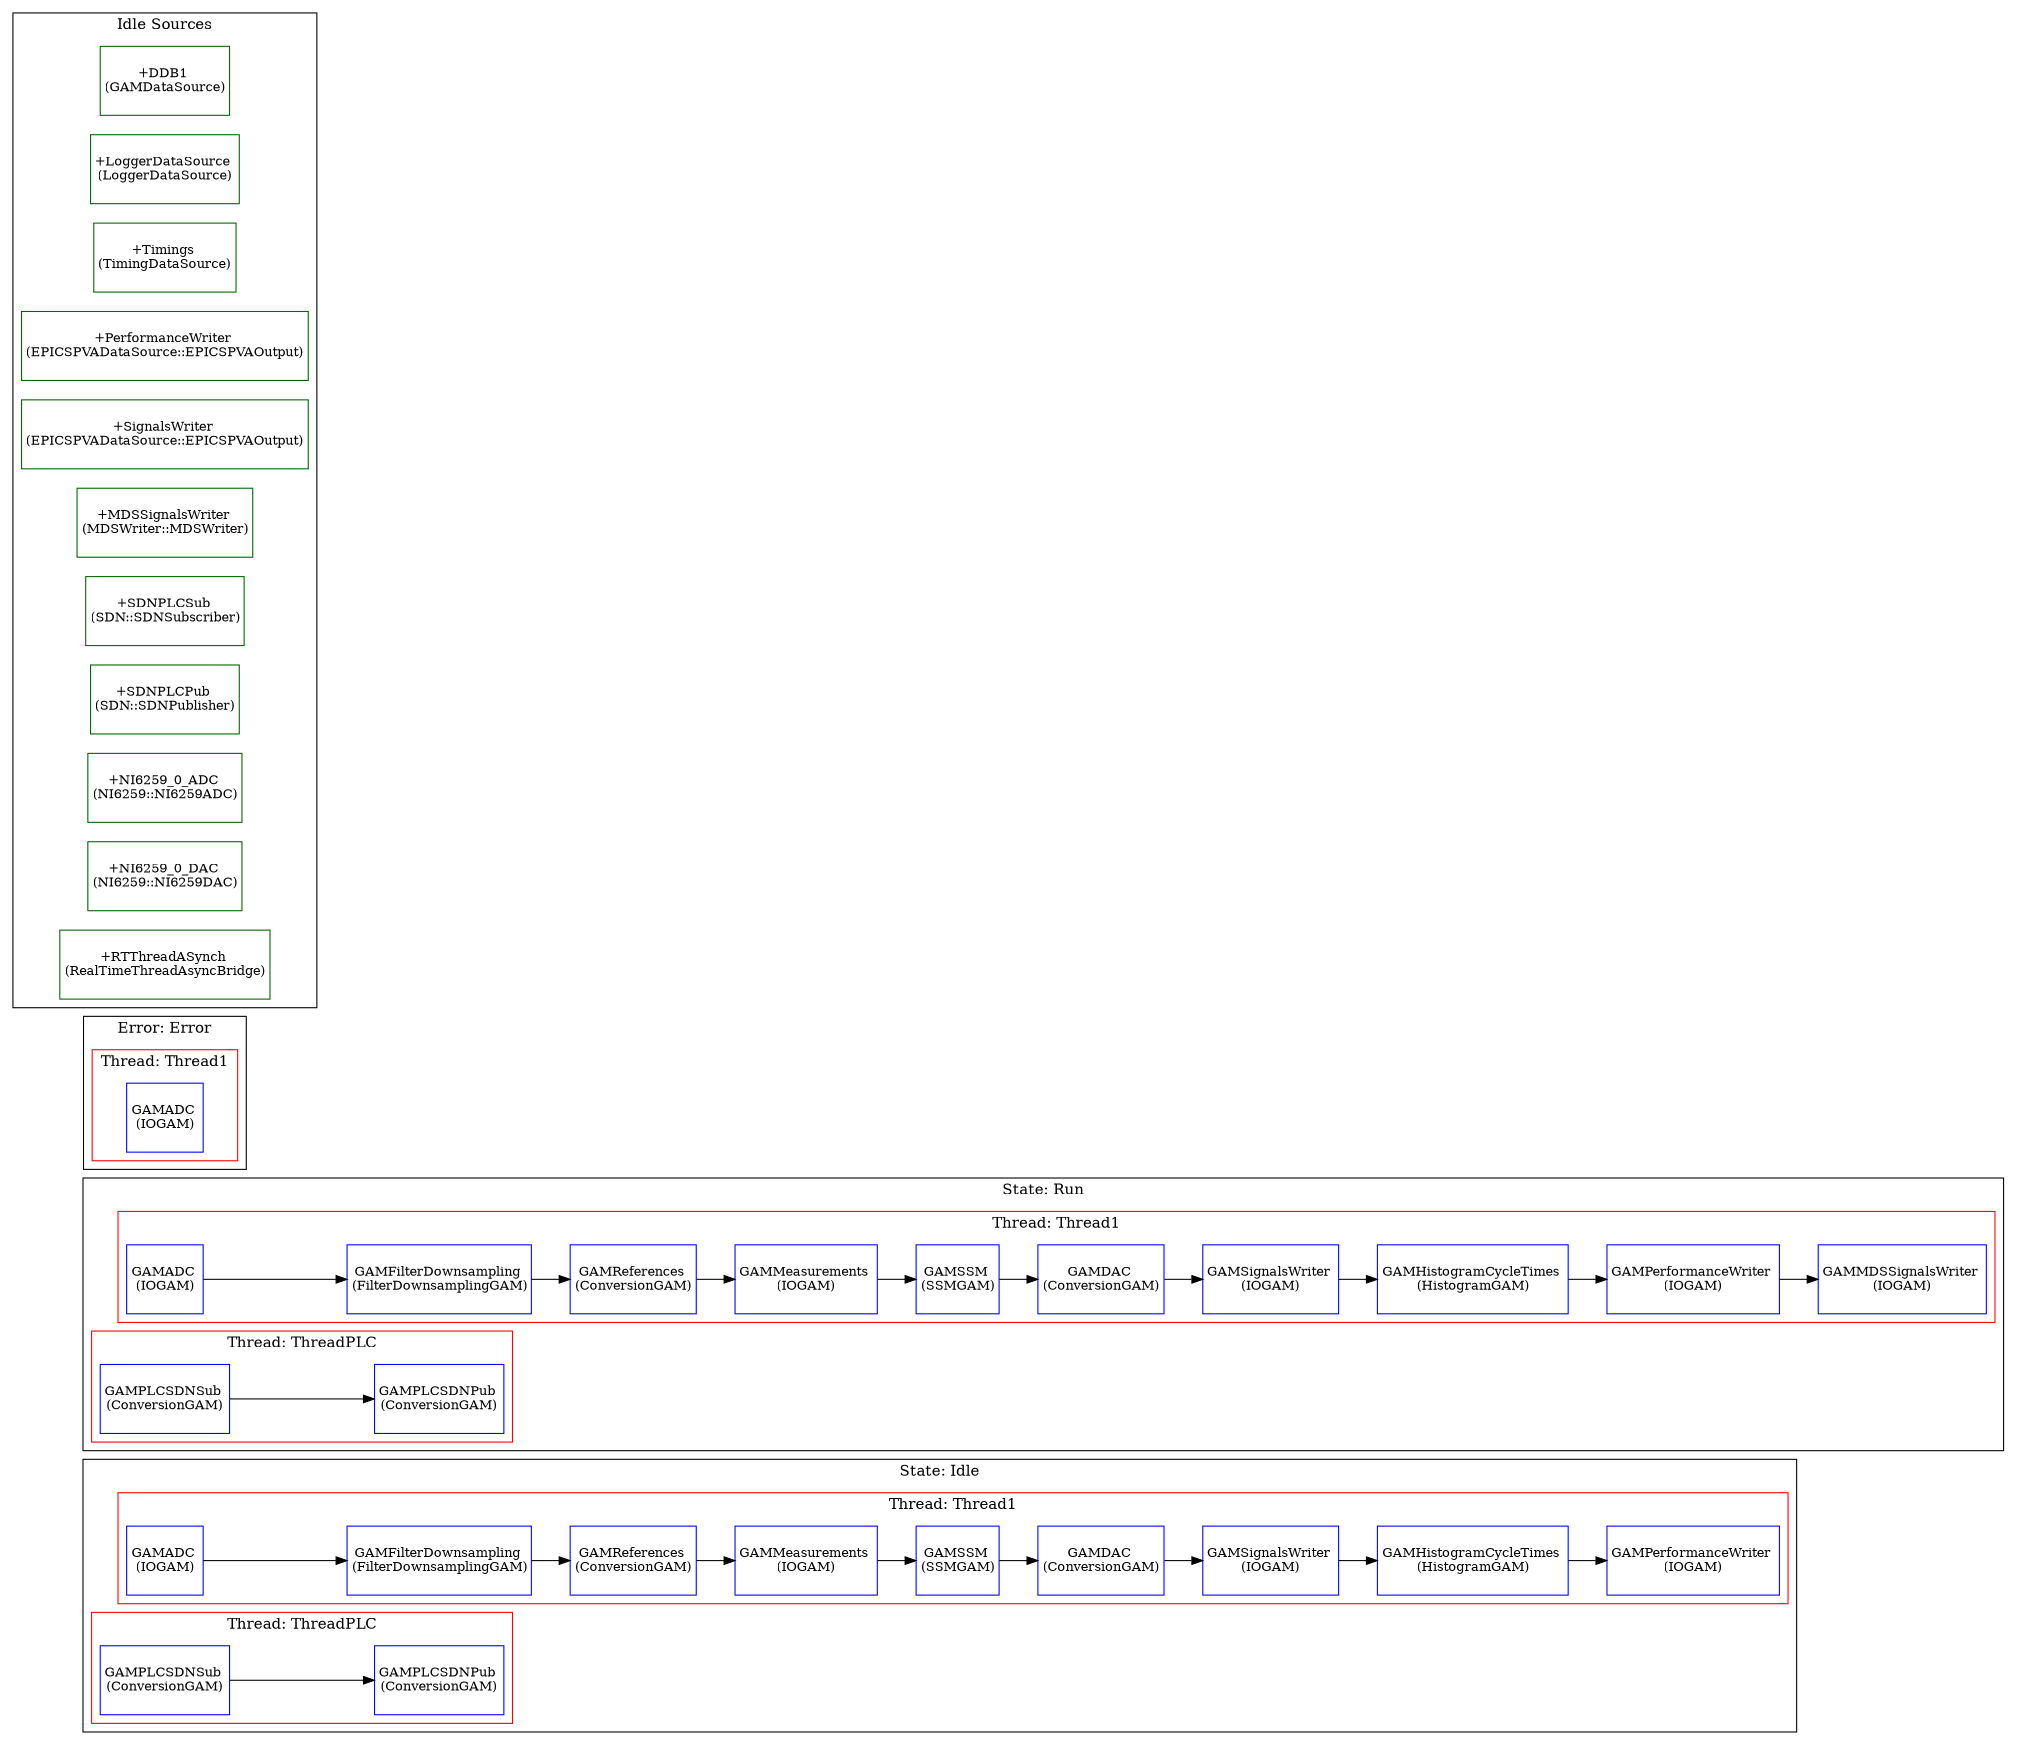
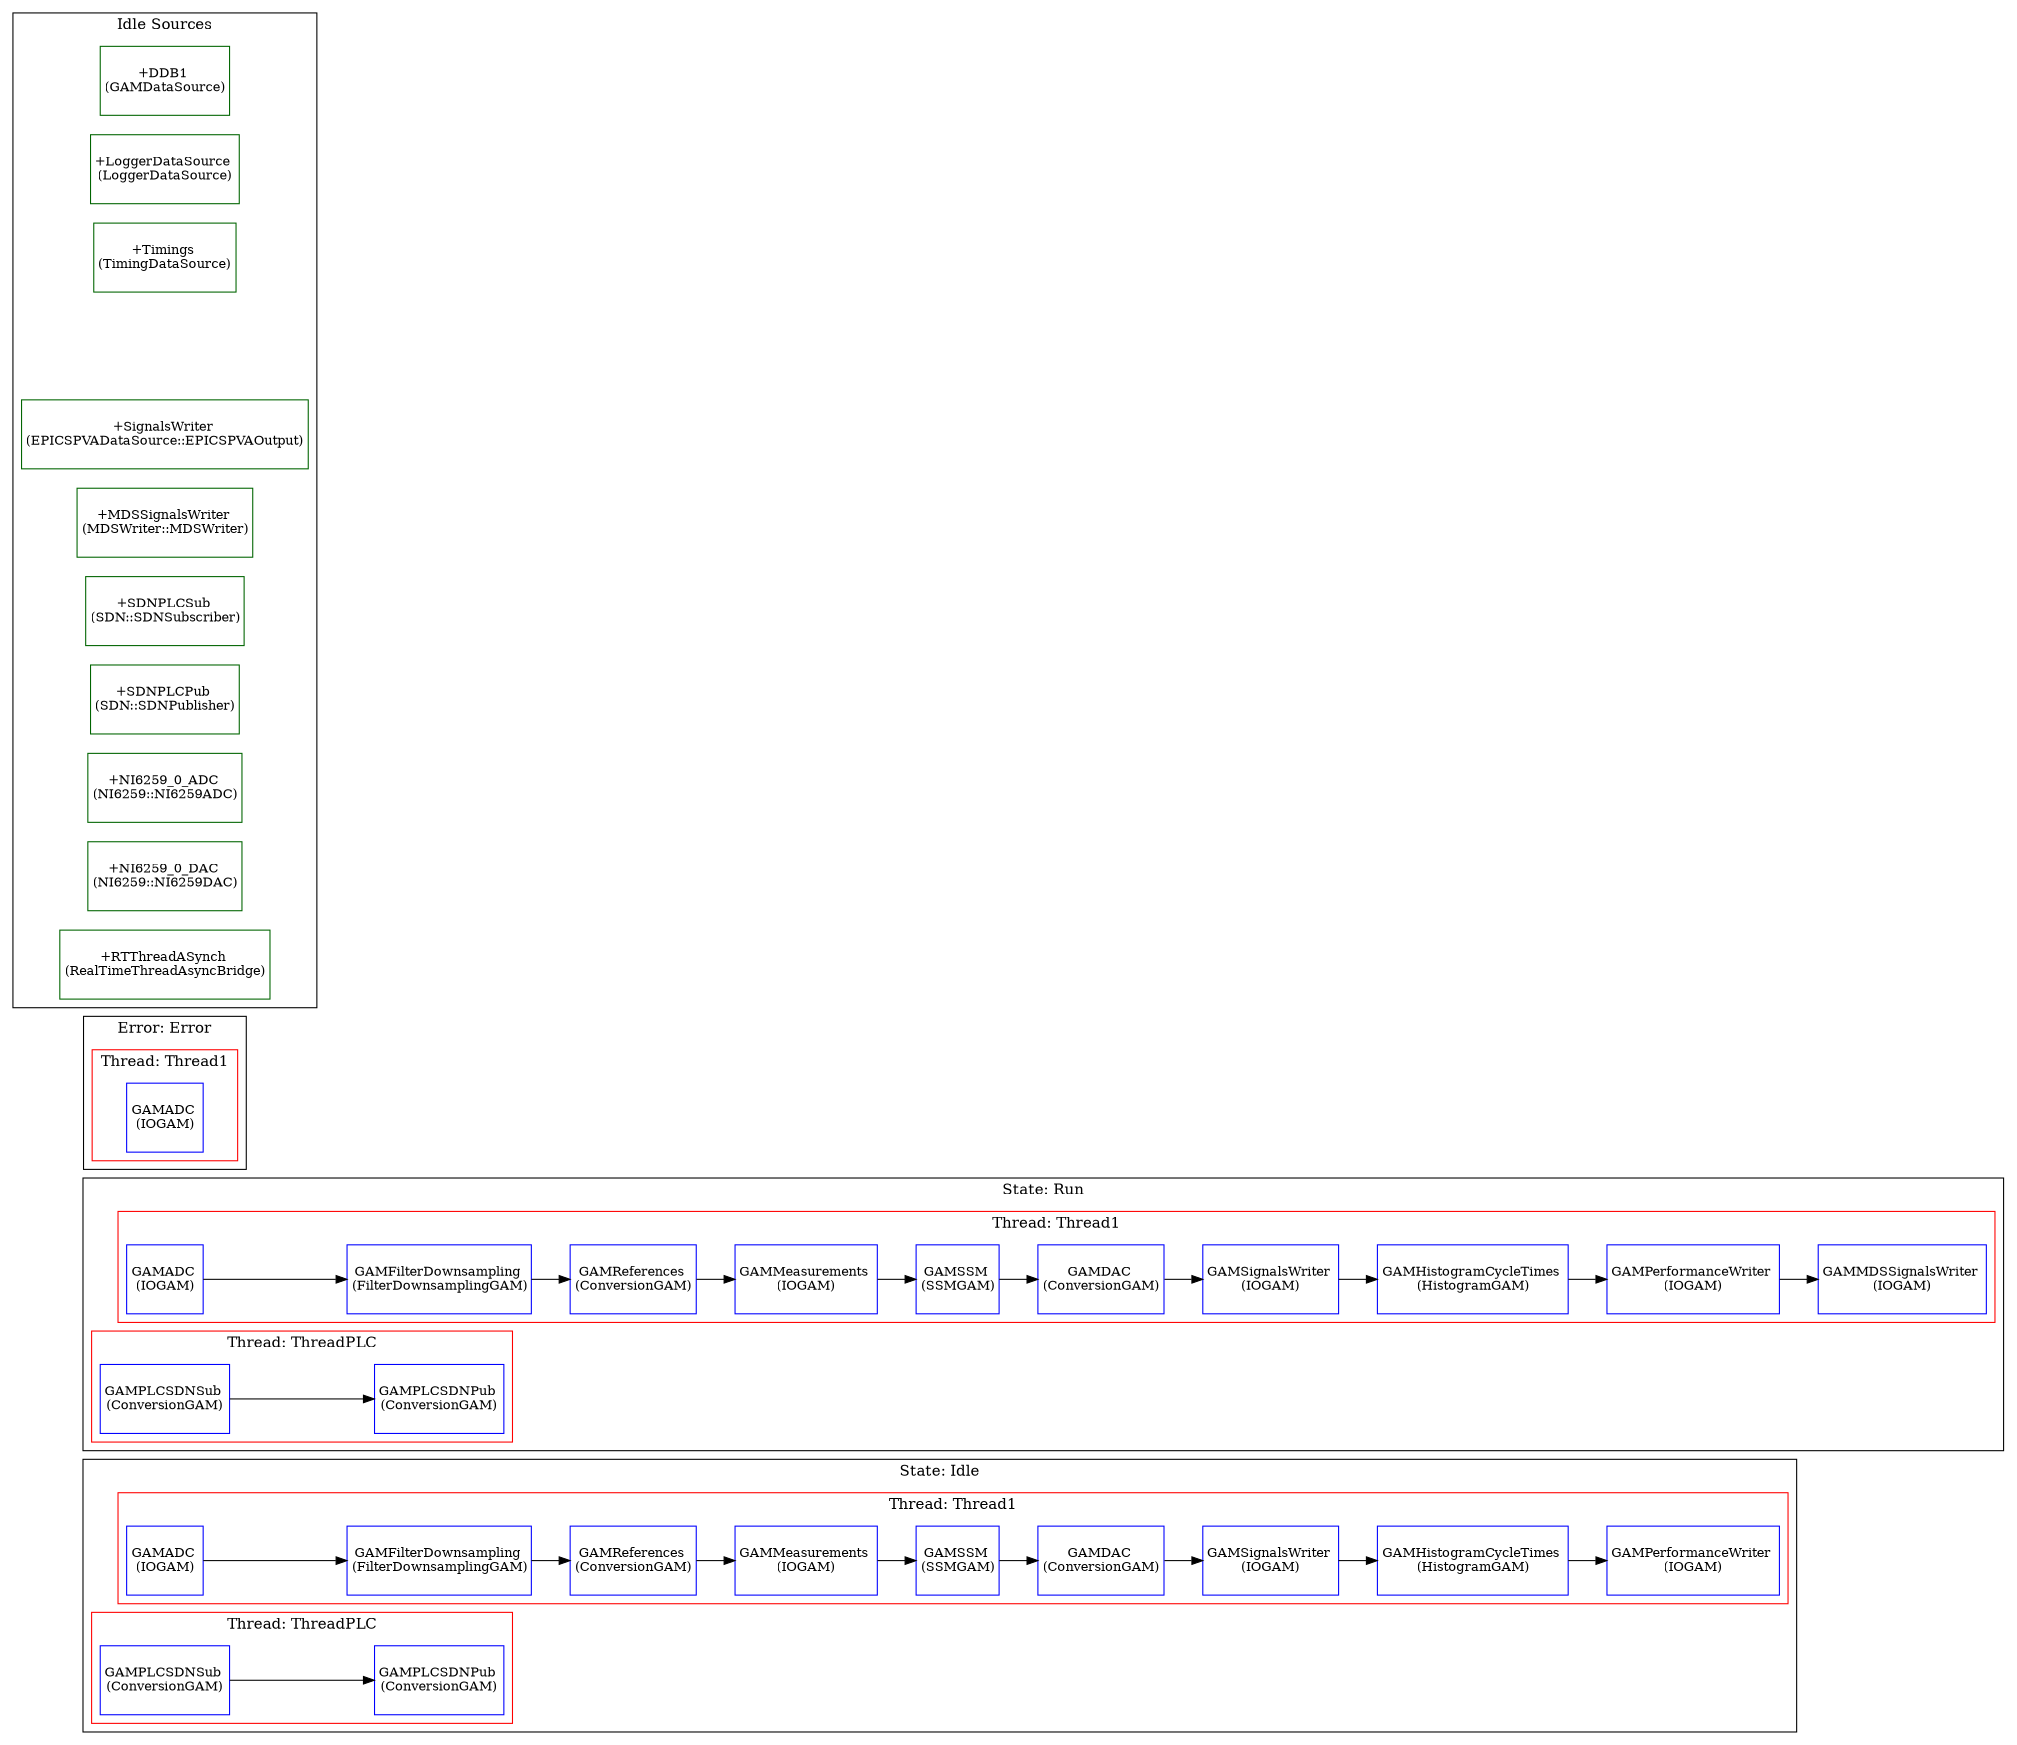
  digraph {
    concentrate=true
    rankdir=LR
    node [color=blue fillcolor=white margin=0 shape=box style=filled]
    n1 [label=<<TABLE border="0" cellborder="0"><TR><TD width="60" height="60"><font point-size="12">GAMADC <BR/>(IOGAM)</font></TD></TR></TABLE>>]
    n2 [label=<<TABLE border="0" cellborder="0"><TR><TD width="60" height="60"><font point-size="12">GAMFilterDownsampling <BR/>(FilterDownsamplingGAM)</font></TD></TR></TABLE>>]
    n3 [label=<<TABLE border="0" cellborder="0"><TR><TD width="60" height="60"><font point-size="12">GAMReferences <BR/>(ConversionGAM)</font></TD></TR></TABLE>>]
    n4 [label=<<TABLE border="0" cellborder="0"><TR><TD width="60" height="60"><font point-size="12">GAMMeasurements <BR/>(IOGAM)</font></TD></TR></TABLE>>]
    n5 [label=<<TABLE border="0" cellborder="0"><TR><TD width="60" height="60"><font point-size="12">GAMSSM <BR/>(SSMGAM)</font></TD></TR></TABLE>>]
    n6 [label=<<TABLE border="0" cellborder="0"><TR><TD width="60" height="60"><font point-size="12">GAMDAC <BR/>(ConversionGAM)</font></TD></TR></TABLE>>]
    n7 [label=<<TABLE border="0" cellborder="0"><TR><TD width="60" height="60"><font point-size="12">GAMSignalsWriter <BR/>(IOGAM)</font></TD></TR></TABLE>>]
    n8 [label=<<TABLE border="0" cellborder="0"><TR><TD width="60" height="60"><font point-size="12">GAMHistogramCycleTimes <BR/>(HistogramGAM)</font></TD></TR></TABLE>>]
    n9 [label=<<TABLE border="0" cellborder="0"><TR><TD width="60" height="60"><font point-size="12">GAMPerformanceWriter <BR/>(IOGAM)</font></TD></TR></TABLE>>]
    n10 [label=<<TABLE border="0" cellborder="0"><TR><TD width="60" height="60"><font point-size="12">GAMPLCSDNSub <BR/>(ConversionGAM)</font></TD></TR></TABLE>>]
    n11 [label=<<TABLE border="0" cellborder="0"><TR><TD width="60" height="60"><font point-size="12">GAMPLCSDNPub <BR/>(ConversionGAM)</font></TD></TR></TABLE>>]
    n12 [label=<<TABLE border="0" cellborder="0"><TR><TD width="60" height="60"><font point-size="12">GAMADC <BR/>(IOGAM)</font></TD></TR></TABLE>>]
    n13 [label=<<TABLE border="0" cellborder="0"><TR><TD width="60" height="60"><font point-size="12">GAMFilterDownsampling <BR/>(FilterDownsamplingGAM)</font></TD></TR></TABLE>>]
    n14 [label=<<TABLE border="0" cellborder="0"><TR><TD width="60" height="60"><font point-size="12">GAMReferences <BR/>(ConversionGAM)</font></TD></TR></TABLE>>]
    n15 [label=<<TABLE border="0" cellborder="0"><TR><TD width="60" height="60"><font point-size="12">GAMMeasurements <BR/>(IOGAM)</font></TD></TR></TABLE>>]
    n16 [label=<<TABLE border="0" cellborder="0"><TR><TD width="60" height="60"><font point-size="12">GAMSSM <BR/>(SSMGAM)</font></TD></TR></TABLE>>]
    n17 [label=<<TABLE border="0" cellborder="0"><TR><TD width="60" height="60"><font point-size="12">GAMDAC <BR/>(ConversionGAM)</font></TD></TR></TABLE>>]
    n18 [label=<<TABLE border="0" cellborder="0"><TR><TD width="60" height="60"><font point-size="12">GAMSignalsWriter <BR/>(IOGAM)</font></TD></TR></TABLE>>]
    n19 [label=<<TABLE border="0" cellborder="0"><TR><TD width="60" height="60"><font point-size="12">GAMHistogramCycleTimes <BR/>(HistogramGAM)</font></TD></TR></TABLE>>]
    n20 [label=<<TABLE border="0" cellborder="0"><TR><TD width="60" height="60"><font point-size="12">GAMPerformanceWriter <BR/>(IOGAM)</font></TD></TR></TABLE>>]
    n21 [label=<<TABLE border="0" cellborder="0"><TR><TD width="60" height="60"><font point-size="12">GAMMDSSignalsWriter <BR/>(IOGAM)</font></TD></TR></TABLE>>]
    n22 [label=<<TABLE border="0" cellborder="0"><TR><TD width="60" height="60"><font point-size="12">GAMPLCSDNSub <BR/>(ConversionGAM)</font></TD></TR></TABLE>>]
    n23 [label=<<TABLE border="0" cellborder="0"><TR><TD width="60" height="60"><font point-size="12">GAMPLCSDNPub <BR/>(ConversionGAM)</font></TD></TR></TABLE>>]
    n24 [label=<<TABLE border="0" cellborder="0"><TR><TD width="60" height="60"><font point-size="12">GAMADC <BR/>(IOGAM)</font></TD></TR></TABLE>>]
    n25 [color=darkgreen label=<<TABLE border="0" cellborder="0"><TR><TD width="60" height="60"><font point-size="12">+DDB1 <BR/>(GAMDataSource)</font></TD></TR></TABLE>>]
    n26 [color=darkgreen label=<<TABLE border="0" cellborder="0"><TR><TD width="60" height="60"><font point-size="12">+LoggerDataSource <BR/>(LoggerDataSource)</font></TD></TR></TABLE>>]
    n27 [color=darkgreen label=<<TABLE border="0" cellborder="0"><TR><TD width="60" height="60"><font point-size="12">+Timings <BR/>(TimingDataSource)</font></TD></TR></TABLE>>]
-   n28 [color=darkgreen label=<<TABLE border="0" cellborder="0"><TR><TD width="60" height="60"><font point-size="12">+PerformanceWriter <BR/>(EPICSPVADataSource::EPICSPVAOutput)</font></TD></TR></TABLE>>]
    n29 [color=darkgreen label=<<TABLE border="0" cellborder="0"><TR><TD width="60" height="60"><font point-size="12">+SignalsWriter <BR/>(EPICSPVADataSource::EPICSPVAOutput)</font></TD></TR></TABLE>>]
    n30 [color=darkgreen label=<<TABLE border="0" cellborder="0"><TR><TD width="60" height="60"><font point-size="12">+MDSSignalsWriter <BR/>(MDSWriter::MDSWriter)</font></TD></TR></TABLE>>]
    n31 [color=darkgreen label=<<TABLE border="0" cellborder="0"><TR><TD width="60" height="60"><font point-size="12">+SDNPLCSub <BR/>(SDN::SDNSubscriber)</font></TD></TR></TABLE>>]
    n32 [color=darkgreen label=<<TABLE border="0" cellborder="0"><TR><TD width="60" height="60"><font point-size="12">+SDNPLCPub <BR/>(SDN::SDNPublisher)</font></TD></TR></TABLE>>]
    n33 [color=darkgreen label=<<TABLE border="0" cellborder="0"><TR><TD width="60" height="60"><font point-size="12">+NI6259_0_ADC <BR/>(NI6259::NI6259ADC)</font></TD></TR></TABLE>>]
    n34 [color=darkgreen label=<<TABLE border="0" cellborder="0"><TR><TD width="60" height="60"><font point-size="12">+NI6259_0_DAC <BR/>(NI6259::NI6259DAC)</font></TD></TR></TABLE>>]
    n35 [color=darkgreen label=<<TABLE border="0" cellborder="0"><TR><TD width="60" height="60"><font point-size="12">+RTThreadASynch <BR/>(RealTimeThreadAsyncBridge)</font></TD></TR></TABLE>>]
    subgraph cluster_1 {
      label="State: Idle"
      subgraph cluster_2 {
        color=red
        label="Thread: Thread1"
        n1
        n2
        n3
        n4
        n5
        n6
        n7
        n8
        n9
      }
      subgraph cluster_3 {
        color=red
        label="Thread: ThreadPLC"
        n10
        n11
      }
    }
    subgraph cluster_4 {
      label="State: Run"
      subgraph cluster_5 {
        color=red
        label="Thread: Thread1"
        n12
        n13
        n14
        n15
        n16
        n17
        n18
        n19
        n20
        n21
      }
      subgraph cluster_6 {
        color=red
        label="Thread: ThreadPLC"
        n22
        n23
      }
    }
    subgraph cluster_7 {
      label="Error: Error"
      subgraph cluster_8 {
        color=red
        label="Thread: Thread1"
        n24
      }
    }
    subgraph cluster_9 {
      label="Idle Sources"
      n25
      n26
      n27
-     n28
      n29
      n30
      n31
      n32
      n33
      n34
      n35
    }
    n1 -> n2
    n2 -> n3
    n3 -> n4
    n4 -> n5
    n5 -> n6
    n6 -> n7
    n7 -> n8
    n8 -> n9
    n10 -> n11
    n12 -> n13
    n13 -> n14
    n14 -> n15
    n15 -> n16
    n16 -> n17
    n17 -> n18
    n18 -> n19
    n19 -> n20
    n20 -> n21
    n22 -> n23
  }
